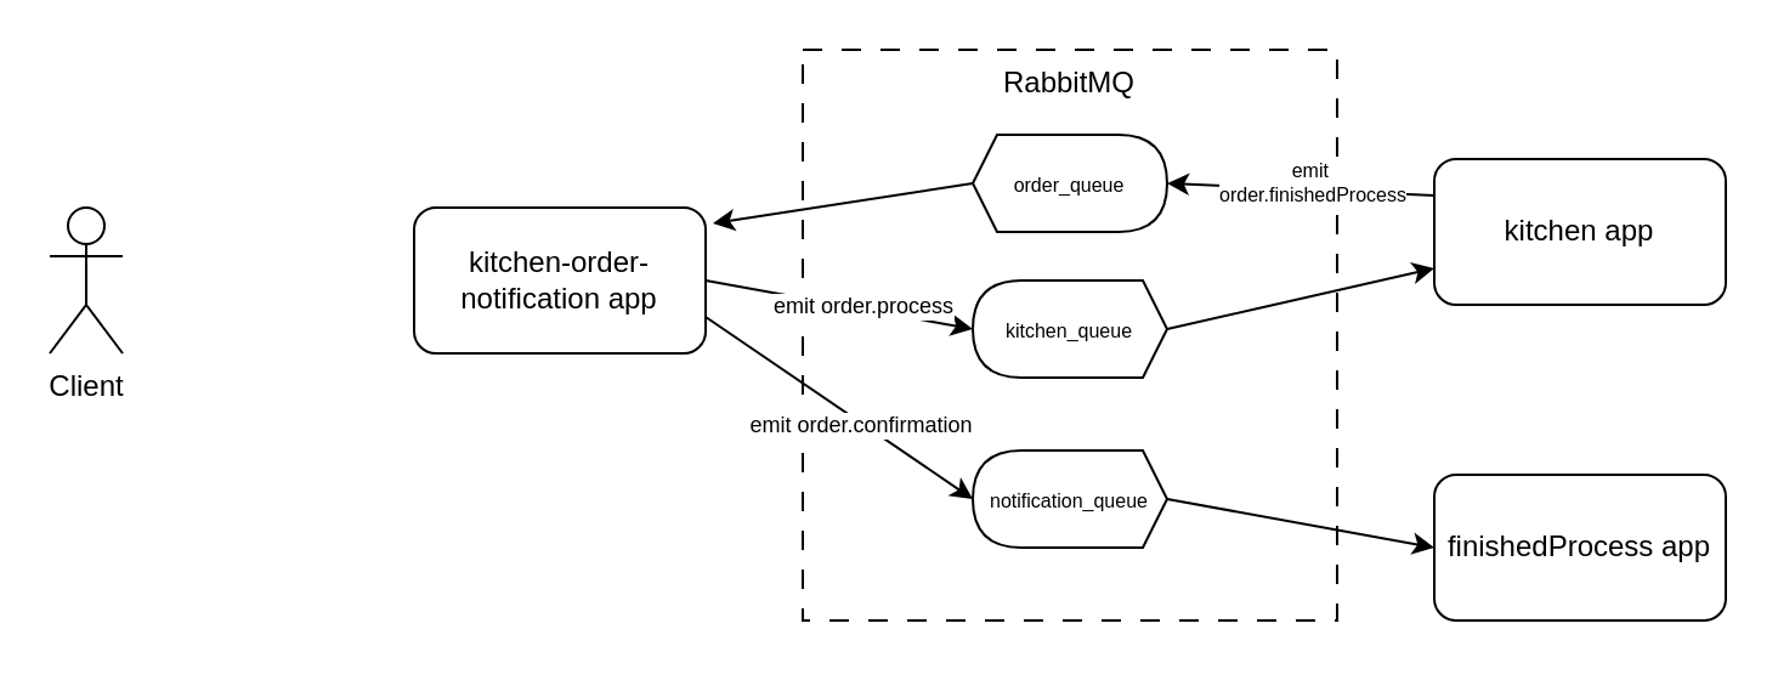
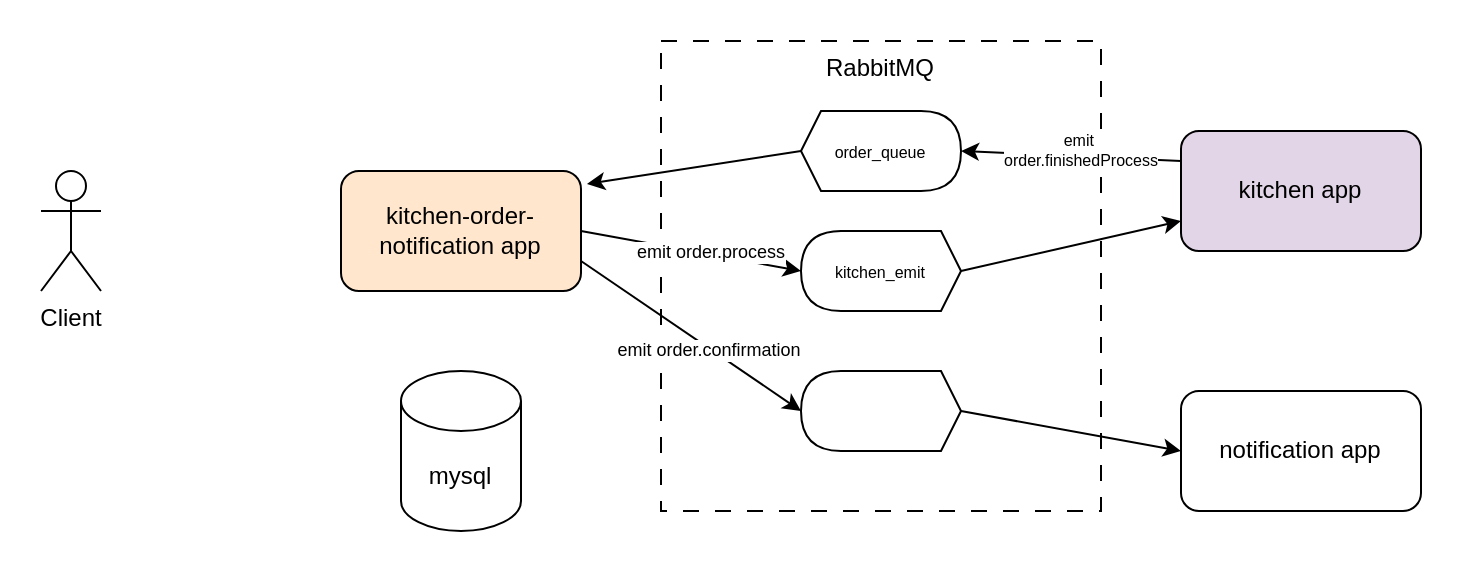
  <mxCell id="0" />
  <mxCell id="1" parent="0" />
  <mxCell id="2" value="Client" style="shape=umlActor;verticalLabelPosition=bottom;verticalAlign=top;html=1;outlineConnect=0;" vertex="1" parent="1"><mxGeometry x="20" y="85" width="30" height="60" as="geometry" /></mxCell>
- <mxCell id="3" value="kitchen-order-notification app" style="rounded=1;whiteSpace=wrap;html=1;" vertex="1" parent="1"><mxGeometry x="170" y="85" width="120" height="60" as="geometry" /></mxCell>
+ <mxCell id="3" value="kitchen-order-notification app" style="rounded=1;whiteSpace=wrap;html=1;fillColor=#ffe6cc;" vertex="1" parent="1"><mxGeometry x="170" y="85" width="120" height="60" as="geometry" /></mxCell>
+ <mxCell id="4" value="mysql" style="shape=cylinder3;whiteSpace=wrap;html=1;boundedLbl=1;backgroundOutline=1;size=15;" vertex="1" parent="1"><mxGeometry x="200" y="185" width="60" height="80" as="geometry" /></mxCell>
  <mxCell id="5" value="RabbitMQ" style="rounded=1;whiteSpace=wrap;html=1;dashed=1;dashPattern=8 8;arcSize=0;fillColor=none;align=center;verticalAlign=top;" vertex="1" parent="1"><mxGeometry x="330" y="20" width="220" height="235" as="geometry" /></mxCell>
- <mxCell id="6" value="finishedProcess app" style="rounded=1;whiteSpace=wrap;html=1;" vertex="1" parent="1"><mxGeometry x="590" y="195" width="120" height="60" as="geometry" /></mxCell>
- <mxCell id="7" value="kitchen app" style="rounded=1;whiteSpace=wrap;html=1;" vertex="1" parent="1"><mxGeometry x="590" y="65" width="120" height="60" as="geometry" /></mxCell>
+ <mxCell id="6" value="notification app" style="rounded=1;whiteSpace=wrap;html=1;" vertex="1" parent="1"><mxGeometry x="590" y="195" width="120" height="60" as="geometry" /></mxCell>
+ <mxCell id="7" value="kitchen app" style="rounded=1;whiteSpace=wrap;html=1;fillColor=#e1d5e7;" vertex="1" parent="1"><mxGeometry x="590" y="65" width="120" height="60" as="geometry" /></mxCell>
  <mxCell id="8" style="rounded=0;orthogonalLoop=1;jettySize=auto;html=1;exitX=0;exitY=0.5;exitDx=0;exitDy=0;exitPerimeter=0;entryX=0;entryY=0.75;entryDx=0;entryDy=0;" edge="1" parent="1" source="9" target="7"><mxGeometry relative="1" as="geometry" /></mxCell>
  <mxCell id="9" value="" style="shape=display;whiteSpace=wrap;html=1;rotation=-180;size=0.125;" vertex="1" parent="1"><mxGeometry x="400" y="115" width="80" height="40" as="geometry" /></mxCell>
  <mxCell id="10" style="rounded=0;orthogonalLoop=1;jettySize=auto;html=1;exitX=0;exitY=0.5;exitDx=0;exitDy=0;exitPerimeter=0;entryX=0;entryY=0.5;entryDx=0;entryDy=0;" edge="1" parent="1" source="11" target="6"><mxGeometry relative="1" as="geometry" /></mxCell>
  <mxCell id="11" value="" style="shape=display;whiteSpace=wrap;html=1;rotation=-180;size=0.125;" vertex="1" parent="1"><mxGeometry x="400" y="185" width="80" height="40" as="geometry" /></mxCell>
  <mxCell id="12" value="" style="shape=display;whiteSpace=wrap;html=1;rotation=0;size=0.125;" vertex="1" parent="1"><mxGeometry x="400" y="55" width="80" height="40" as="geometry" /></mxCell>
  <mxCell id="13" style="rounded=0;orthogonalLoop=1;jettySize=auto;html=1;exitX=0;exitY=0.5;exitDx=0;exitDy=0;exitPerimeter=0;entryX=1.025;entryY=0.108;entryDx=0;entryDy=0;entryPerimeter=0;" edge="1" parent="1" source="12" target="3"><mxGeometry relative="1" as="geometry" /></mxCell>
  <mxCell id="14" style="rounded=0;orthogonalLoop=1;jettySize=auto;html=1;exitX=0;exitY=0.25;exitDx=0;exitDy=0;entryX=1;entryY=0.5;entryDx=0;entryDy=0;entryPerimeter=0;" edge="1" parent="1" source="7" target="12"><mxGeometry relative="1" as="geometry" /></mxCell>
  <mxCell id="15" value="emit&amp;nbsp;&lt;br style=&quot;font-size: 8px;&quot;&gt;order.finishedProcess" style="edgeLabel;html=1;align=center;verticalAlign=middle;resizable=0;points=[];fontSize=8;" vertex="1" connectable="0" parent="14"><mxGeometry x="0.29" y="1" relative="1" as="geometry"><mxPoint x="20" y="-3" as="offset" /></mxGeometry></mxCell>
  <mxCell id="16" style="rounded=0;orthogonalLoop=1;jettySize=auto;html=1;exitX=1;exitY=0.5;exitDx=0;exitDy=0;entryX=1;entryY=0.5;entryDx=0;entryDy=0;entryPerimeter=0;" edge="1" parent="1" source="3" target="9"><mxGeometry relative="1" as="geometry" /></mxCell>
  <mxCell id="17" value="emit&amp;nbsp;order.process" style="edgeLabel;html=1;align=center;verticalAlign=middle;resizable=0;points=[];fontSize=9;" vertex="1" connectable="0" parent="16"><mxGeometry x="0.17" y="1" relative="1" as="geometry"><mxPoint as="offset" /></mxGeometry></mxCell>
  <mxCell id="18" style="rounded=0;orthogonalLoop=1;jettySize=auto;html=1;exitX=1;exitY=0.75;exitDx=0;exitDy=0;entryX=1;entryY=0.5;entryDx=0;entryDy=0;entryPerimeter=0;" edge="1" parent="1" source="3" target="11"><mxGeometry relative="1" as="geometry" /></mxCell>
  <mxCell id="19" value="emit order.confirmation" style="edgeLabel;html=1;align=center;verticalAlign=middle;resizable=0;points=[];fontSize=9;" vertex="1" connectable="0" parent="18"><mxGeometry x="0.165" y="-1" relative="1" as="geometry"><mxPoint as="offset" /></mxGeometry></mxCell>
- <mxCell id="20" value="&lt;font style=&quot;font-size: 8px;&quot;&gt;kitchen_queue&lt;/font&gt;" style="text;html=1;strokeColor=none;fillColor=none;align=center;verticalAlign=middle;whiteSpace=wrap;rounded=0;" vertex="1" parent="1"><mxGeometry x="410" y="120" width="60" height="30" as="geometry" /></mxCell>
- <mxCell id="21" value="&lt;font style=&quot;font-size: 8px;&quot;&gt;notification_queue&lt;/font&gt;" style="text;html=1;strokeColor=none;fillColor=none;align=center;verticalAlign=middle;whiteSpace=wrap;rounded=0;" vertex="1" parent="1"><mxGeometry x="410" y="190" width="60" height="30" as="geometry" /></mxCell>
+ <mxCell id="20" value="&lt;font style=&quot;font-size: 8px;&quot;&gt;kitchen_emit&lt;/font&gt;" style="text;html=1;strokeColor=none;fillColor=none;align=center;verticalAlign=middle;whiteSpace=wrap;rounded=0;" vertex="1" parent="1"><mxGeometry x="410" y="120" width="60" height="30" as="geometry" /></mxCell>
  <mxCell id="22" value="&lt;font style=&quot;font-size: 8px;&quot;&gt;order_queue&lt;/font&gt;" style="text;html=1;strokeColor=none;fillColor=none;align=center;verticalAlign=middle;whiteSpace=wrap;rounded=0;" vertex="1" parent="1"><mxGeometry x="410" y="60" width="60" height="30" as="geometry" /></mxCell>
